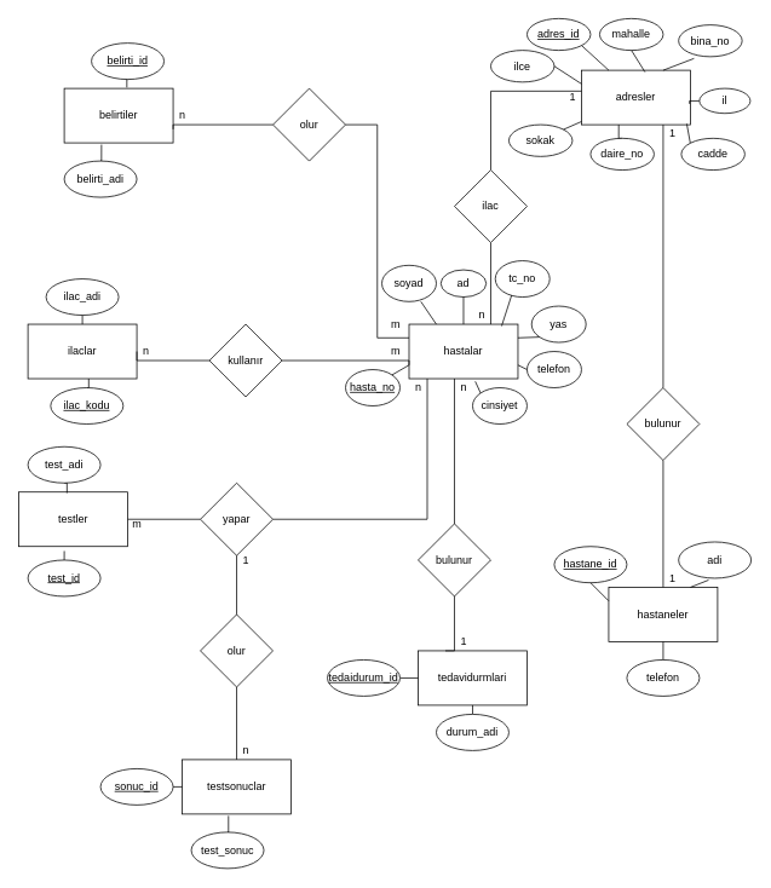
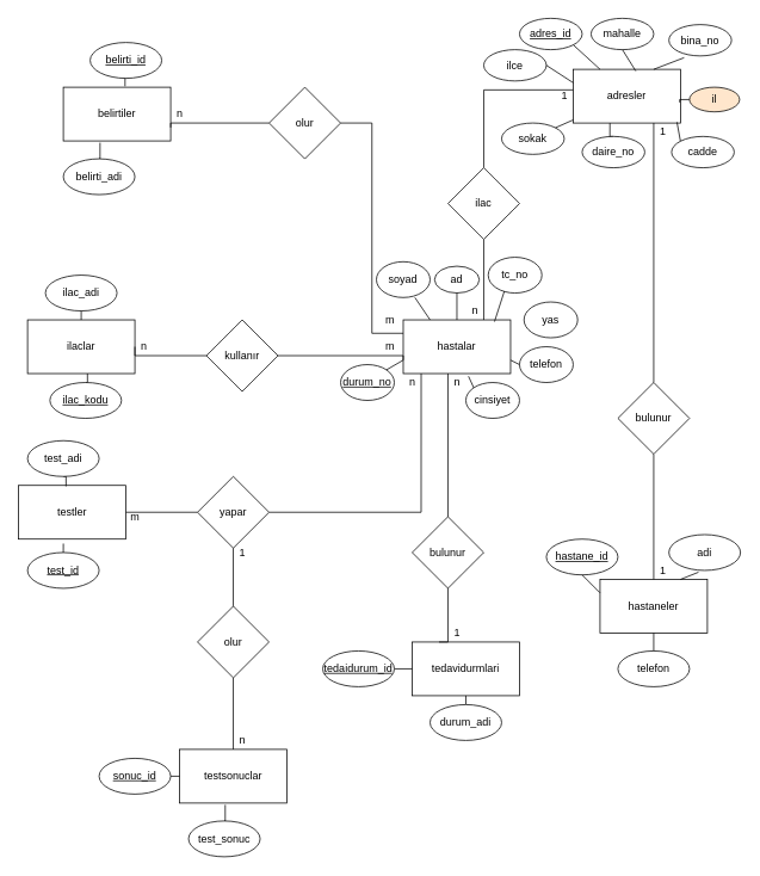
  <mxCell id="0" />
  <mxCell id="1" parent="0" />
  <mxCell id="2" value="adresler" style="rounded=0;whiteSpace=wrap;html=1;" parent="1" vertex="1"><mxGeometry x="640" y="77" width="120" height="60" as="geometry" /></mxCell>
  <mxCell id="3" value="hastalar" style="rounded=0;whiteSpace=wrap;html=1;" parent="1" vertex="1"><mxGeometry x="450" y="357" width="120" height="60" as="geometry" /></mxCell>
  <mxCell id="4" value="hastaneler" style="whiteSpace=wrap;html=1;" parent="1" vertex="1"><mxGeometry x="670" y="647" width="120" height="60" as="geometry" /></mxCell>
  <mxCell id="5" value="tedavidurmlari" style="whiteSpace=wrap;html=1;" parent="1" vertex="1"><mxGeometry x="460" y="717" width="120" height="60" as="geometry" /></mxCell>
  <mxCell id="6" value="belirtiler" style="whiteSpace=wrap;html=1;" parent="1" vertex="1"><mxGeometry x="70" y="97" width="120" height="60" as="geometry" /></mxCell>
  <mxCell id="7" value="ilaclar" style="whiteSpace=wrap;html=1;" parent="1" vertex="1"><mxGeometry x="30" y="357" width="120" height="60" as="geometry" /></mxCell>
  <mxCell id="8" value="testler" style="whiteSpace=wrap;html=1;" parent="1" vertex="1"><mxGeometry x="20" y="542" width="120" height="60" as="geometry" /></mxCell>
  <mxCell id="9" value="testsonuclar" style="whiteSpace=wrap;html=1;" parent="1" vertex="1"><mxGeometry x="200" y="837" width="120" height="60" as="geometry" /></mxCell>
  <mxCell id="10" style="edgeStyle=orthogonalEdgeStyle;rounded=0;orthogonalLoop=1;jettySize=auto;html=1;entryX=0.75;entryY=0;entryDx=0;entryDy=0;endArrow=none;endFill=0;" parent="1" source="12" target="3" edge="1"><mxGeometry relative="1" as="geometry" /></mxCell>
  <mxCell id="11" style="edgeStyle=orthogonalEdgeStyle;rounded=0;orthogonalLoop=1;jettySize=auto;html=1;exitX=0.5;exitY=0;exitDx=0;exitDy=0;entryX=0;entryY=0.383;entryDx=0;entryDy=0;entryPerimeter=0;endArrow=none;endFill=0;" parent="1" source="12" target="2" edge="1"><mxGeometry relative="1" as="geometry" /></mxCell>
  <mxCell id="12" value="ilac" style="rhombus;whiteSpace=wrap;html=1;" parent="1" vertex="1"><mxGeometry x="500" y="187" width="80" height="80" as="geometry" /></mxCell>
  <mxCell id="13" style="edgeStyle=orthogonalEdgeStyle;rounded=0;orthogonalLoop=1;jettySize=auto;html=1;endArrow=none;endFill=0;" parent="1" source="15" target="4" edge="1"><mxGeometry relative="1" as="geometry" /></mxCell>
  <mxCell id="14" style="edgeStyle=orthogonalEdgeStyle;rounded=0;orthogonalLoop=1;jettySize=auto;html=1;exitX=0.5;exitY=0;exitDx=0;exitDy=0;entryX=0.75;entryY=1;entryDx=0;entryDy=0;endArrow=none;endFill=0;" parent="1" source="15" target="2" edge="1"><mxGeometry relative="1" as="geometry" /></mxCell>
  <mxCell id="15" value="bulunur" style="rhombus;whiteSpace=wrap;html=1;" parent="1" vertex="1"><mxGeometry x="690" y="427" width="80" height="80" as="geometry" /></mxCell>
  <mxCell id="16" style="edgeStyle=orthogonalEdgeStyle;rounded=0;orthogonalLoop=1;jettySize=auto;html=1;entryX=0;entryY=0.25;entryDx=0;entryDy=0;endArrow=none;endFill=0;" parent="1" source="18" target="3" edge="1"><mxGeometry relative="1" as="geometry" /></mxCell>
  <mxCell id="17" style="edgeStyle=orthogonalEdgeStyle;rounded=0;orthogonalLoop=1;jettySize=auto;html=1;exitX=0;exitY=0.5;exitDx=0;exitDy=0;entryX=1;entryY=0.75;entryDx=0;entryDy=0;endArrow=none;endFill=0;" parent="1" source="18" target="6" edge="1"><mxGeometry relative="1" as="geometry"><Array as="points"><mxPoint x="190" y="137" /></Array></mxGeometry></mxCell>
  <mxCell id="18" value="olur" style="rhombus;whiteSpace=wrap;html=1;" parent="1" vertex="1"><mxGeometry x="300" y="97" width="80" height="80" as="geometry" /></mxCell>
  <mxCell id="19" style="edgeStyle=orthogonalEdgeStyle;rounded=0;orthogonalLoop=1;jettySize=auto;html=1;entryX=0;entryY=0.75;entryDx=0;entryDy=0;endArrow=none;endFill=0;" parent="1" source="21" target="3" edge="1"><mxGeometry relative="1" as="geometry"><Array as="points"><mxPoint x="450" y="397" /></Array></mxGeometry></mxCell>
  <mxCell id="20" style="edgeStyle=orthogonalEdgeStyle;rounded=0;orthogonalLoop=1;jettySize=auto;html=1;exitX=0;exitY=0.5;exitDx=0;exitDy=0;entryX=1;entryY=0.5;entryDx=0;entryDy=0;endArrow=none;endFill=0;" parent="1" source="21" target="7" edge="1"><mxGeometry relative="1" as="geometry"><Array as="points"><mxPoint x="150" y="397" /></Array></mxGeometry></mxCell>
  <mxCell id="21" value="kullanır" style="rhombus;whiteSpace=wrap;html=1;" parent="1" vertex="1"><mxGeometry x="230" y="357" width="80" height="80" as="geometry" /></mxCell>
  <mxCell id="22" style="edgeStyle=orthogonalEdgeStyle;rounded=0;orthogonalLoop=1;jettySize=auto;html=1;entryX=0.167;entryY=1;entryDx=0;entryDy=0;entryPerimeter=0;endArrow=none;endFill=0;" parent="1" source="24" target="3" edge="1"><mxGeometry relative="1" as="geometry" /></mxCell>
  <mxCell id="23" style="edgeStyle=orthogonalEdgeStyle;rounded=0;orthogonalLoop=1;jettySize=auto;html=1;exitX=0;exitY=0.5;exitDx=0;exitDy=0;entryX=1;entryY=0.5;entryDx=0;entryDy=0;endArrow=none;endFill=0;" parent="1" source="24" target="8" edge="1"><mxGeometry relative="1" as="geometry" /></mxCell>
  <mxCell id="24" value="yapar" style="rhombus;whiteSpace=wrap;html=1;" parent="1" vertex="1"><mxGeometry x="220" y="532" width="80" height="80" as="geometry" /></mxCell>
  <mxCell id="25" style="edgeStyle=orthogonalEdgeStyle;rounded=0;orthogonalLoop=1;jettySize=auto;html=1;exitX=0.5;exitY=1;exitDx=0;exitDy=0;entryX=0.5;entryY=0;entryDx=0;entryDy=0;endArrow=none;endFill=0;" parent="1" source="27" target="9" edge="1"><mxGeometry relative="1" as="geometry" /></mxCell>
  <mxCell id="26" value="" style="edgeStyle=orthogonalEdgeStyle;rounded=0;orthogonalLoop=1;jettySize=auto;html=1;endArrow=none;endFill=0;" parent="1" source="27" target="24" edge="1"><mxGeometry relative="1" as="geometry" /></mxCell>
  <mxCell id="27" value="olur" style="rhombus;whiteSpace=wrap;html=1;" parent="1" vertex="1"><mxGeometry x="220" y="677" width="80" height="80" as="geometry" /></mxCell>
  <mxCell id="28" style="edgeStyle=orthogonalEdgeStyle;rounded=0;orthogonalLoop=1;jettySize=auto;html=1;endArrow=none;endFill=0;" parent="1" source="30" target="3" edge="1"><mxGeometry relative="1" as="geometry"><Array as="points"><mxPoint x="500" y="457" /><mxPoint x="500" y="457" /></Array></mxGeometry></mxCell>
  <mxCell id="29" style="edgeStyle=orthogonalEdgeStyle;rounded=0;orthogonalLoop=1;jettySize=auto;html=1;exitX=0.5;exitY=1;exitDx=0;exitDy=0;entryX=0.25;entryY=0;entryDx=0;entryDy=0;endArrow=none;endFill=0;" parent="1" source="30" target="5" edge="1"><mxGeometry relative="1" as="geometry"><Array as="points"><mxPoint x="500" y="717" /></Array></mxGeometry></mxCell>
  <mxCell id="30" value="bulunur" style="rhombus;whiteSpace=wrap;html=1;" parent="1" vertex="1"><mxGeometry x="460" y="577" width="80" height="80" as="geometry" /></mxCell>
  <mxCell id="31" value="1" style="text;html=1;align=center;verticalAlign=middle;resizable=0;points=[];autosize=1;strokeColor=none;" parent="1" vertex="1"><mxGeometry x="620" y="97" width="20" height="20" as="geometry" /></mxCell>
  <mxCell id="32" value="n" style="text;html=1;align=center;verticalAlign=middle;resizable=0;points=[];autosize=1;strokeColor=none;" parent="1" vertex="1"><mxGeometry x="520" y="337" width="20" height="20" as="geometry" /></mxCell>
  <mxCell id="33" value="1" style="text;html=1;align=center;verticalAlign=middle;resizable=0;points=[];autosize=1;strokeColor=none;" parent="1" vertex="1"><mxGeometry x="730" y="627" width="20" height="20" as="geometry" /></mxCell>
  <mxCell id="34" value="1" style="text;html=1;align=center;verticalAlign=middle;resizable=0;points=[];autosize=1;strokeColor=none;" parent="1" vertex="1"><mxGeometry x="730" y="137" width="20" height="20" as="geometry" /></mxCell>
  <mxCell id="35" value="n" style="text;html=1;align=center;verticalAlign=middle;resizable=0;points=[];autosize=1;strokeColor=none;" parent="1" vertex="1"><mxGeometry x="500" y="417" width="20" height="20" as="geometry" /></mxCell>
  <mxCell id="36" value="1" style="text;html=1;align=center;verticalAlign=middle;resizable=0;points=[];autosize=1;strokeColor=none;" parent="1" vertex="1"><mxGeometry x="500" y="697" width="20" height="20" as="geometry" /></mxCell>
  <mxCell id="37" value="1" style="text;html=1;align=center;verticalAlign=middle;resizable=0;points=[];autosize=1;strokeColor=none;" parent="1" vertex="1"><mxGeometry x="260" y="607" width="20" height="20" as="geometry" /></mxCell>
  <mxCell id="38" value="n" style="text;html=1;align=center;verticalAlign=middle;resizable=0;points=[];autosize=1;strokeColor=none;" parent="1" vertex="1"><mxGeometry x="260" y="817" width="20" height="20" as="geometry" /></mxCell>
  <mxCell id="39" value="m" style="text;html=1;align=center;verticalAlign=middle;resizable=0;points=[];autosize=1;strokeColor=none;" parent="1" vertex="1"><mxGeometry x="135" y="567" width="30" height="20" as="geometry" /></mxCell>
  <mxCell id="40" value="n" style="text;html=1;align=center;verticalAlign=middle;resizable=0;points=[];autosize=1;strokeColor=none;" parent="1" vertex="1"><mxGeometry x="450" y="417" width="20" height="20" as="geometry" /></mxCell>
  <mxCell id="41" value="n" style="text;html=1;align=center;verticalAlign=middle;resizable=0;points=[];autosize=1;strokeColor=none;" parent="1" vertex="1"><mxGeometry x="150" y="377" width="20" height="20" as="geometry" /></mxCell>
  <mxCell id="42" value="m" style="text;html=1;align=center;verticalAlign=middle;resizable=0;points=[];autosize=1;strokeColor=none;" parent="1" vertex="1"><mxGeometry x="420" y="377" width="30" height="20" as="geometry" /></mxCell>
  <mxCell id="43" value="m" style="text;html=1;align=center;verticalAlign=middle;resizable=0;points=[];autosize=1;strokeColor=none;" parent="1" vertex="1"><mxGeometry x="420" y="347" width="30" height="20" as="geometry" /></mxCell>
  <mxCell id="44" value="n" style="text;html=1;align=center;verticalAlign=middle;resizable=0;points=[];autosize=1;strokeColor=none;" parent="1" vertex="1"><mxGeometry x="190" y="117" width="20" height="20" as="geometry" /></mxCell>
  <mxCell id="45" style="edgeStyle=orthogonalEdgeStyle;rounded=0;orthogonalLoop=1;jettySize=auto;html=1;exitX=0.5;exitY=0;exitDx=0;exitDy=0;entryX=0.558;entryY=1;entryDx=0;entryDy=0;entryPerimeter=0;endArrow=none;endFill=0;" parent="1" source="46" target="7" edge="1"><mxGeometry relative="1" as="geometry" /></mxCell>
  <mxCell id="46" value="ilac_kodu" style="ellipse;whiteSpace=wrap;html=1;fontStyle=4" parent="1" vertex="1"><mxGeometry x="55" y="427" width="80" height="40" as="geometry" /></mxCell>
  <mxCell id="47" style="edgeStyle=orthogonalEdgeStyle;rounded=0;orthogonalLoop=1;jettySize=auto;html=1;exitX=0.5;exitY=1;exitDx=0;exitDy=0;entryX=0.5;entryY=0;entryDx=0;entryDy=0;endArrow=none;endFill=0;" parent="1" source="48" target="7" edge="1"><mxGeometry relative="1" as="geometry" /></mxCell>
  <mxCell id="48" value="ilac_adi" style="ellipse;whiteSpace=wrap;html=1;" parent="1" vertex="1"><mxGeometry x="50" y="307" width="80" height="40" as="geometry" /></mxCell>
  <mxCell id="49" style="edgeStyle=orthogonalEdgeStyle;rounded=0;orthogonalLoop=1;jettySize=auto;html=1;exitX=0.5;exitY=0;exitDx=0;exitDy=0;entryX=0.417;entryY=1.083;entryDx=0;entryDy=0;entryPerimeter=0;endArrow=none;endFill=0;" parent="1" source="50" target="8" edge="1"><mxGeometry relative="1" as="geometry" /></mxCell>
  <mxCell id="50" value="test_id" style="ellipse;whiteSpace=wrap;html=1;fontStyle=4" parent="1" vertex="1"><mxGeometry x="30" y="617" width="80" height="40" as="geometry" /></mxCell>
  <mxCell id="51" style="edgeStyle=orthogonalEdgeStyle;rounded=0;orthogonalLoop=1;jettySize=auto;html=1;exitX=0.5;exitY=1;exitDx=0;exitDy=0;entryX=0.442;entryY=0.017;entryDx=0;entryDy=0;entryPerimeter=0;endArrow=none;endFill=0;" parent="1" source="52" target="8" edge="1"><mxGeometry relative="1" as="geometry" /></mxCell>
  <mxCell id="52" value="test_adi" style="ellipse;whiteSpace=wrap;html=1;" parent="1" vertex="1"><mxGeometry x="30" y="492" width="80" height="40" as="geometry" /></mxCell>
  <mxCell id="53" style="edgeStyle=orthogonalEdgeStyle;rounded=0;orthogonalLoop=1;jettySize=auto;html=1;exitX=0.5;exitY=0;exitDx=0;exitDy=0;entryX=0.425;entryY=1.033;entryDx=0;entryDy=0;entryPerimeter=0;endArrow=none;endFill=0;" parent="1" source="54" target="9" edge="1"><mxGeometry relative="1" as="geometry" /></mxCell>
  <mxCell id="54" value="test_sonuc" style="ellipse;whiteSpace=wrap;html=1;" parent="1" vertex="1"><mxGeometry x="210" y="917" width="80" height="40" as="geometry" /></mxCell>
  <mxCell id="55" style="edgeStyle=orthogonalEdgeStyle;rounded=0;orthogonalLoop=1;jettySize=auto;html=1;exitX=1;exitY=0.5;exitDx=0;exitDy=0;entryX=0;entryY=0.5;entryDx=0;entryDy=0;endArrow=none;endFill=0;" parent="1" source="56" target="9" edge="1"><mxGeometry relative="1" as="geometry" /></mxCell>
  <mxCell id="56" value="sonuc_id" style="ellipse;whiteSpace=wrap;html=1;fontStyle=4" parent="1" vertex="1"><mxGeometry x="110" y="847" width="80" height="40" as="geometry" /></mxCell>
  <mxCell id="57" style="edgeStyle=orthogonalEdgeStyle;rounded=0;orthogonalLoop=1;jettySize=auto;html=1;exitX=0.5;exitY=0;exitDx=0;exitDy=0;entryX=0.5;entryY=1;entryDx=0;entryDy=0;endArrow=none;endFill=0;" parent="1" source="58" target="5" edge="1"><mxGeometry relative="1" as="geometry" /></mxCell>
  <mxCell id="58" value="durum_adi" style="ellipse;whiteSpace=wrap;html=1;" parent="1" vertex="1"><mxGeometry x="480" y="787" width="80" height="40" as="geometry" /></mxCell>
  <mxCell id="59" style="edgeStyle=orthogonalEdgeStyle;rounded=0;orthogonalLoop=1;jettySize=auto;html=1;exitX=1;exitY=0.5;exitDx=0;exitDy=0;entryX=0;entryY=0.5;entryDx=0;entryDy=0;endArrow=none;endFill=0;" parent="1" source="60" target="5" edge="1"><mxGeometry relative="1" as="geometry" /></mxCell>
  <mxCell id="60" value="tedaidurum_id" style="ellipse;whiteSpace=wrap;html=1;fontStyle=4" parent="1" vertex="1"><mxGeometry x="360" y="727" width="80" height="40" as="geometry" /></mxCell>
  <mxCell id="61" style="edgeStyle=orthogonalEdgeStyle;rounded=0;orthogonalLoop=1;jettySize=auto;html=1;exitX=0.5;exitY=0;exitDx=0;exitDy=0;entryX=0.5;entryY=1;entryDx=0;entryDy=0;endArrow=none;endFill=0;" parent="1" source="62" target="4" edge="1"><mxGeometry relative="1" as="geometry" /></mxCell>
  <mxCell id="62" value="telefon" style="ellipse;whiteSpace=wrap;html=1;" parent="1" vertex="1"><mxGeometry x="690" y="727" width="80" height="40" as="geometry" /></mxCell>
  <mxCell id="63" value="adi" style="ellipse;whiteSpace=wrap;html=1;" parent="1" vertex="1"><mxGeometry x="747" y="597" width="80" height="40" as="geometry" /></mxCell>
  <mxCell id="64" value="hastane_id" style="ellipse;whiteSpace=wrap;html=1;fontStyle=4" parent="1" vertex="1"><mxGeometry x="610" y="602" width="80" height="40" as="geometry" /></mxCell>
  <mxCell id="65" style="edgeStyle=orthogonalEdgeStyle;rounded=0;orthogonalLoop=1;jettySize=auto;html=1;exitX=0.5;exitY=0;exitDx=0;exitDy=0;entryX=0.342;entryY=1.033;entryDx=0;entryDy=0;entryPerimeter=0;endArrow=none;endFill=0;" parent="1" source="66" target="6" edge="1"><mxGeometry relative="1" as="geometry" /></mxCell>
  <mxCell id="66" value="belirti_adi" style="ellipse;whiteSpace=wrap;html=1;" parent="1" vertex="1"><mxGeometry x="70" y="177" width="80" height="40" as="geometry" /></mxCell>
  <mxCell id="67" style="edgeStyle=orthogonalEdgeStyle;rounded=0;orthogonalLoop=1;jettySize=auto;html=1;exitX=0.5;exitY=1;exitDx=0;exitDy=0;entryX=0.575;entryY=-0.017;entryDx=0;entryDy=0;entryPerimeter=0;endArrow=none;endFill=0;" parent="1" source="68" target="6" edge="1"><mxGeometry relative="1" as="geometry" /></mxCell>
  <mxCell id="68" value="belirti_id" style="ellipse;whiteSpace=wrap;html=1;fontStyle=4" parent="1" vertex="1"><mxGeometry x="100" y="47" width="80" height="40" as="geometry" /></mxCell>
  <mxCell id="69" value="" style="endArrow=none;html=1;entryX=0.5;entryY=1;entryDx=0;entryDy=0;exitX=0;exitY=0.25;exitDx=0;exitDy=0;" parent="1" source="4" target="64" edge="1"><mxGeometry width="50" height="50" relative="1" as="geometry"><mxPoint x="390" y="737" as="sourcePoint" /><mxPoint x="440" y="687" as="targetPoint" /></mxGeometry></mxCell>
  <mxCell id="70" value="" style="endArrow=none;html=1;entryX=0.75;entryY=0;entryDx=0;entryDy=0;exitX=0.413;exitY=1.05;exitDx=0;exitDy=0;exitPerimeter=0;" parent="1" source="63" target="4" edge="1"><mxGeometry width="50" height="50" relative="1" as="geometry"><mxPoint x="680" y="672" as="sourcePoint" /><mxPoint x="660" y="652" as="targetPoint" /></mxGeometry></mxCell>
  <mxCell id="71" value="adres_id" style="ellipse;whiteSpace=wrap;html=1;fontStyle=4" parent="1" vertex="1"><mxGeometry x="580" y="20" width="70" height="35" as="geometry" /></mxCell>
  <mxCell id="72" value="mahalle" style="ellipse;whiteSpace=wrap;html=1;fontStyle=0" parent="1" vertex="1"><mxGeometry x="660" y="20" width="70" height="35" as="geometry" /></mxCell>
  <mxCell id="73" value="" style="endArrow=none;html=1;exitX=0.583;exitY=0.033;exitDx=0;exitDy=0;entryX=0.5;entryY=1;entryDx=0;entryDy=0;exitPerimeter=0;" parent="1" source="2" target="72" edge="1"><mxGeometry width="50" height="50" relative="1" as="geometry"><mxPoint x="706.96" y="77" as="sourcePoint" /><mxPoint x="735" y="55" as="targetPoint" /></mxGeometry></mxCell>
  <mxCell id="74" value="bina_no" style="ellipse;whiteSpace=wrap;html=1;fontStyle=0" parent="1" vertex="1"><mxGeometry x="747" y="27" width="70" height="35" as="geometry" /></mxCell>
  <mxCell id="75" value="cadde" style="ellipse;whiteSpace=wrap;html=1;fontStyle=0" parent="1" vertex="1"><mxGeometry x="750" y="152" width="70" height="35" as="geometry" /></mxCell>
  <mxCell id="76" style="edgeStyle=orthogonalEdgeStyle;rounded=0;orthogonalLoop=1;jettySize=auto;html=1;exitX=0.5;exitY=0;exitDx=0;exitDy=0;entryX=0.342;entryY=1;entryDx=0;entryDy=0;entryPerimeter=0;endArrow=none;endFill=0;" parent="1" source="77" target="2" edge="1"><mxGeometry relative="1" as="geometry" /></mxCell>
  <mxCell id="77" value="daire_no" style="ellipse;whiteSpace=wrap;html=1;fontStyle=0" parent="1" vertex="1"><mxGeometry x="650" y="152" width="70" height="35" as="geometry" /></mxCell>
  <mxCell id="78" value="sokak" style="ellipse;whiteSpace=wrap;html=1;fontStyle=0" parent="1" vertex="1"><mxGeometry x="560" y="137" width="70" height="35" as="geometry" /></mxCell>
  <mxCell id="79" value="ilce" style="ellipse;whiteSpace=wrap;html=1;fontStyle=0" parent="1" vertex="1"><mxGeometry x="540" y="55" width="70" height="35" as="geometry" /></mxCell>
  <mxCell id="80" style="edgeStyle=orthogonalEdgeStyle;rounded=0;orthogonalLoop=1;jettySize=auto;html=1;exitX=0;exitY=0.5;exitDx=0;exitDy=0;entryX=0.992;entryY=0.617;entryDx=0;entryDy=0;entryPerimeter=0;endArrow=none;endFill=0;" parent="1" source="81" target="2" edge="1"><mxGeometry relative="1" as="geometry" /></mxCell>
- <mxCell id="81" value="il" style="ellipse;whiteSpace=wrap;html=1;fontStyle=0" parent="1" vertex="1"><mxGeometry x="770" y="97" width="56" height="27.5" as="geometry" /></mxCell>
+ <mxCell id="81" value="il" style="ellipse;whiteSpace=wrap;html=1;fontStyle=0;fillColor=#ffe6cc;" parent="1" vertex="1"><mxGeometry x="770" y="97" width="56" height="27.5" as="geometry" /></mxCell>
  <mxCell id="82" value="" style="endArrow=none;html=1;exitX=0.243;exitY=1.057;exitDx=0;exitDy=0;entryX=0.75;entryY=0;entryDx=0;entryDy=0;exitPerimeter=0;" parent="1" source="74" target="2" edge="1"><mxGeometry width="50" height="50" relative="1" as="geometry"><mxPoint x="719.96" y="88.98" as="sourcePoint" /><mxPoint x="705" y="65" as="targetPoint" /></mxGeometry></mxCell>
  <mxCell id="83" value="" style="endArrow=none;html=1;exitX=0;exitY=0;exitDx=0;exitDy=0;entryX=1.3;entryY=-0.05;entryDx=0;entryDy=0;entryPerimeter=0;" parent="1" source="75" target="34" edge="1"><mxGeometry width="50" height="50" relative="1" as="geometry"><mxPoint x="729.96" y="98.98" as="sourcePoint" /><mxPoint x="715" y="75" as="targetPoint" /></mxGeometry></mxCell>
  <mxCell id="84" value="" style="endArrow=none;html=1;exitX=1;exitY=0;exitDx=0;exitDy=0;" parent="1" source="78" target="2" edge="1"><mxGeometry width="50" height="50" relative="1" as="geometry"><mxPoint x="739.96" y="108.98" as="sourcePoint" /><mxPoint x="725" y="85" as="targetPoint" /></mxGeometry></mxCell>
  <mxCell id="85" value="" style="endArrow=none;html=1;exitX=0.25;exitY=0;exitDx=0;exitDy=0;entryX=1;entryY=1;entryDx=0;entryDy=0;" parent="1" source="2" target="71" edge="1"><mxGeometry width="50" height="50" relative="1" as="geometry"><mxPoint x="749.96" y="118.98" as="sourcePoint" /><mxPoint x="735" y="95" as="targetPoint" /></mxGeometry></mxCell>
  <mxCell id="86" value="" style="endArrow=none;html=1;exitX=0;exitY=0.25;exitDx=0;exitDy=0;entryX=1;entryY=0.5;entryDx=0;entryDy=0;" parent="1" source="2" target="79" edge="1"><mxGeometry width="50" height="50" relative="1" as="geometry"><mxPoint x="759.96" y="128.98" as="sourcePoint" /><mxPoint x="745" y="105" as="targetPoint" /></mxGeometry></mxCell>
  <mxCell id="87" value="soyad" style="ellipse;whiteSpace=wrap;html=1;" vertex="1" parent="1"><mxGeometry x="420" y="292" width="60" height="40" as="geometry" /></mxCell>
  <mxCell id="88" value="tc_no" style="ellipse;whiteSpace=wrap;html=1;" vertex="1" parent="1"><mxGeometry x="545" y="287" width="60" height="40" as="geometry" /></mxCell>
  <mxCell id="89" value="ad" style="ellipse;whiteSpace=wrap;html=1;" vertex="1" parent="1"><mxGeometry x="485" y="297" width="50" height="30" as="geometry" /></mxCell>
- <mxCell id="90" value="hasta_no" style="ellipse;whiteSpace=wrap;html=1;fontStyle=4" vertex="1" parent="1"><mxGeometry x="380" y="407" width="60" height="40" as="geometry" /></mxCell>
+ <mxCell id="90" value="durum_no" style="ellipse;whiteSpace=wrap;html=1;fontStyle=4" vertex="1" parent="1"><mxGeometry x="380" y="407" width="60" height="40" as="geometry" /></mxCell>
  <mxCell id="91" value="cinsiyet" style="ellipse;whiteSpace=wrap;html=1;" vertex="1" parent="1"><mxGeometry x="520" y="427" width="60" height="40" as="geometry" /></mxCell>
  <mxCell id="92" value="yas" style="ellipse;whiteSpace=wrap;html=1;" vertex="1" parent="1"><mxGeometry x="585" y="337" width="60" height="40" as="geometry" /></mxCell>
  <mxCell id="93" value="telefon" style="ellipse;whiteSpace=wrap;html=1;" vertex="1" parent="1"><mxGeometry x="580" y="387" width="60" height="40" as="geometry" /></mxCell>
  <mxCell id="94" value="" style="endArrow=none;html=1;exitX=1;exitY=0;exitDx=0;exitDy=0;entryX=0;entryY=0.75;entryDx=0;entryDy=0;" edge="1" parent="1" source="90" target="3"><mxGeometry width="50" height="50" relative="1" as="geometry"><mxPoint x="390" y="437" as="sourcePoint" /><mxPoint x="440" y="387" as="targetPoint" /></mxGeometry></mxCell>
  <mxCell id="95" value="" style="endArrow=none;html=1;exitX=0.608;exitY=1.05;exitDx=0;exitDy=0;entryX=0;entryY=0;entryDx=0;entryDy=0;exitPerimeter=0;" edge="1" parent="1" source="3" target="91"><mxGeometry width="50" height="50" relative="1" as="geometry"><mxPoint x="441.213" y="422.858" as="sourcePoint" /><mxPoint x="460" y="412" as="targetPoint" /></mxGeometry></mxCell>
  <mxCell id="96" value="" style="endArrow=none;html=1;exitX=0.85;exitY=0.033;exitDx=0;exitDy=0;entryX=0.3;entryY=0.95;entryDx=0;entryDy=0;entryPerimeter=0;exitPerimeter=0;" edge="1" parent="1" source="3" target="88"><mxGeometry width="50" height="50" relative="1" as="geometry"><mxPoint x="451.213" y="432.858" as="sourcePoint" /><mxPoint x="470" y="422" as="targetPoint" /></mxGeometry></mxCell>
  <mxCell id="97" value="" style="endArrow=none;html=1;exitX=1;exitY=0.75;exitDx=0;exitDy=0;entryX=0;entryY=0.5;entryDx=0;entryDy=0;" edge="1" parent="1" source="3" target="93"><mxGeometry width="50" height="50" relative="1" as="geometry"><mxPoint x="461.213" y="442.858" as="sourcePoint" /><mxPoint x="480" y="432" as="targetPoint" /></mxGeometry></mxCell>
  <mxCell id="98" value="" style="endArrow=none;html=1;exitX=0.25;exitY=0;exitDx=0;exitDy=0;entryX=0.717;entryY=1;entryDx=0;entryDy=0;entryPerimeter=0;" edge="1" parent="1" source="3" target="87"><mxGeometry width="50" height="50" relative="1" as="geometry"><mxPoint x="471.213" y="452.858" as="sourcePoint" /><mxPoint x="490" y="442" as="targetPoint" /></mxGeometry></mxCell>
  <mxCell id="99" value="" style="endArrow=none;html=1;entryX=0.5;entryY=1;entryDx=0;entryDy=0;exitX=0.5;exitY=0;exitDx=0;exitDy=0;" edge="1" parent="1" source="3" target="89"><mxGeometry width="50" height="50" relative="1" as="geometry"><mxPoint x="500" y="357" as="sourcePoint" /><mxPoint x="500" y="452" as="targetPoint" /></mxGeometry></mxCell>
- <mxCell id="100" value="" style="endArrow=none;html=1;exitX=1;exitY=0.25;exitDx=0;exitDy=0;entryX=0;entryY=1;entryDx=0;entryDy=0;" edge="1" parent="1" source="3" target="92"><mxGeometry width="50" height="50" relative="1" as="geometry"><mxPoint x="491.213" y="472.858" as="sourcePoint" /><mxPoint x="510" y="462" as="targetPoint" /></mxGeometry></mxCell>
